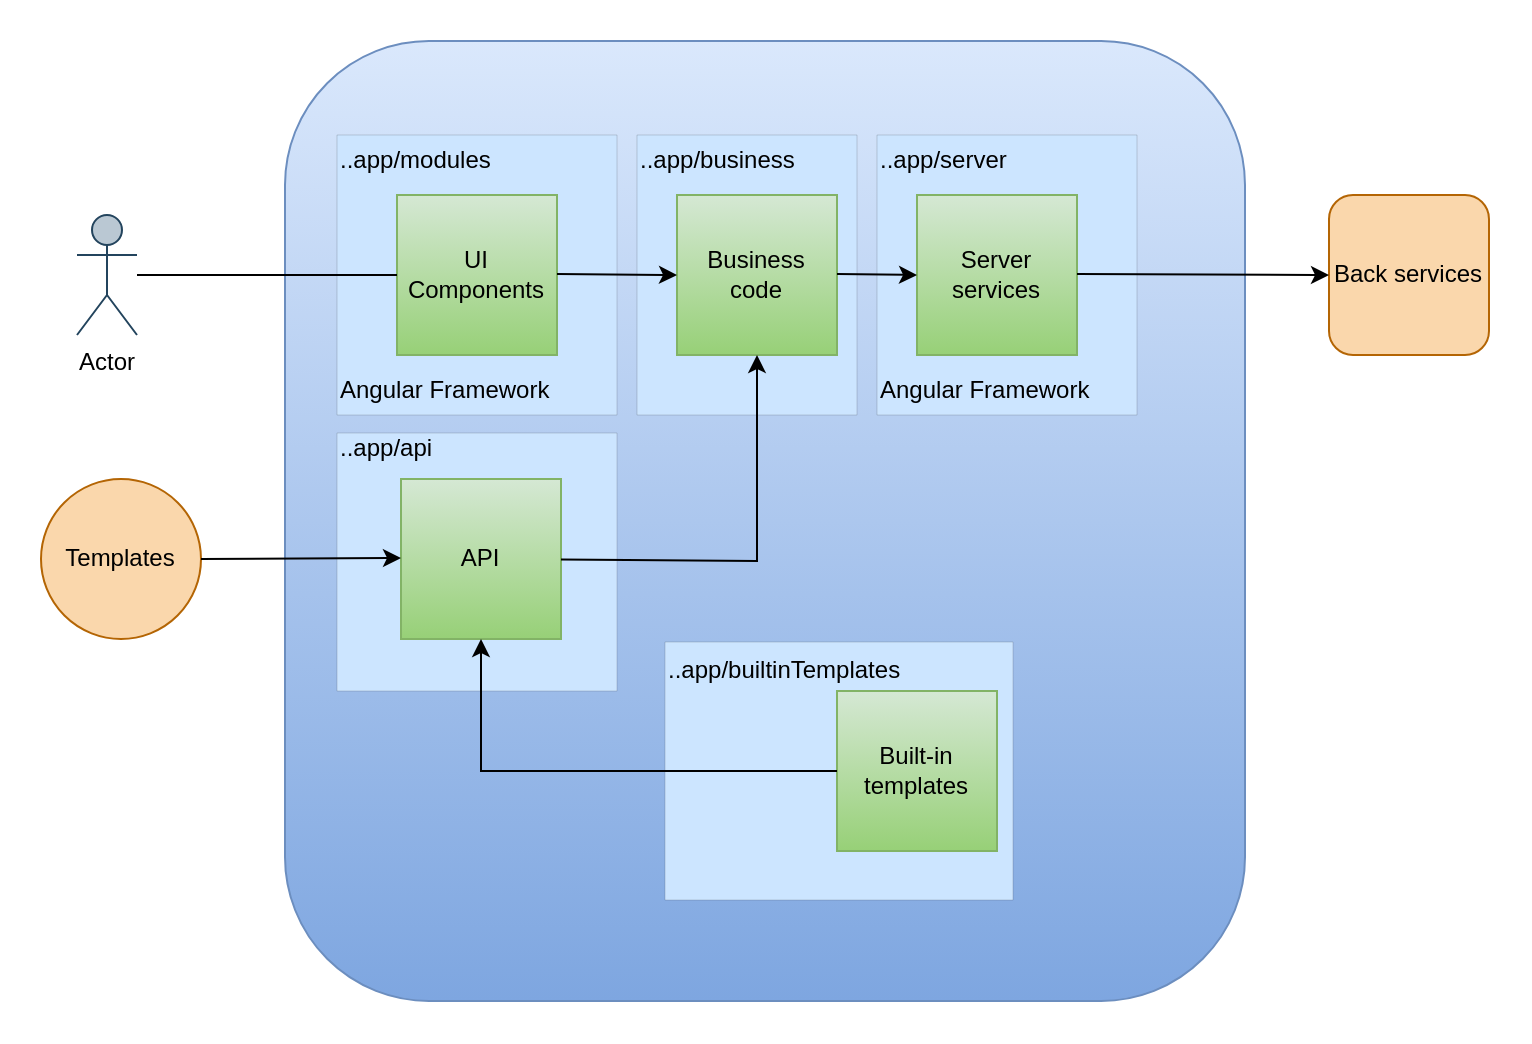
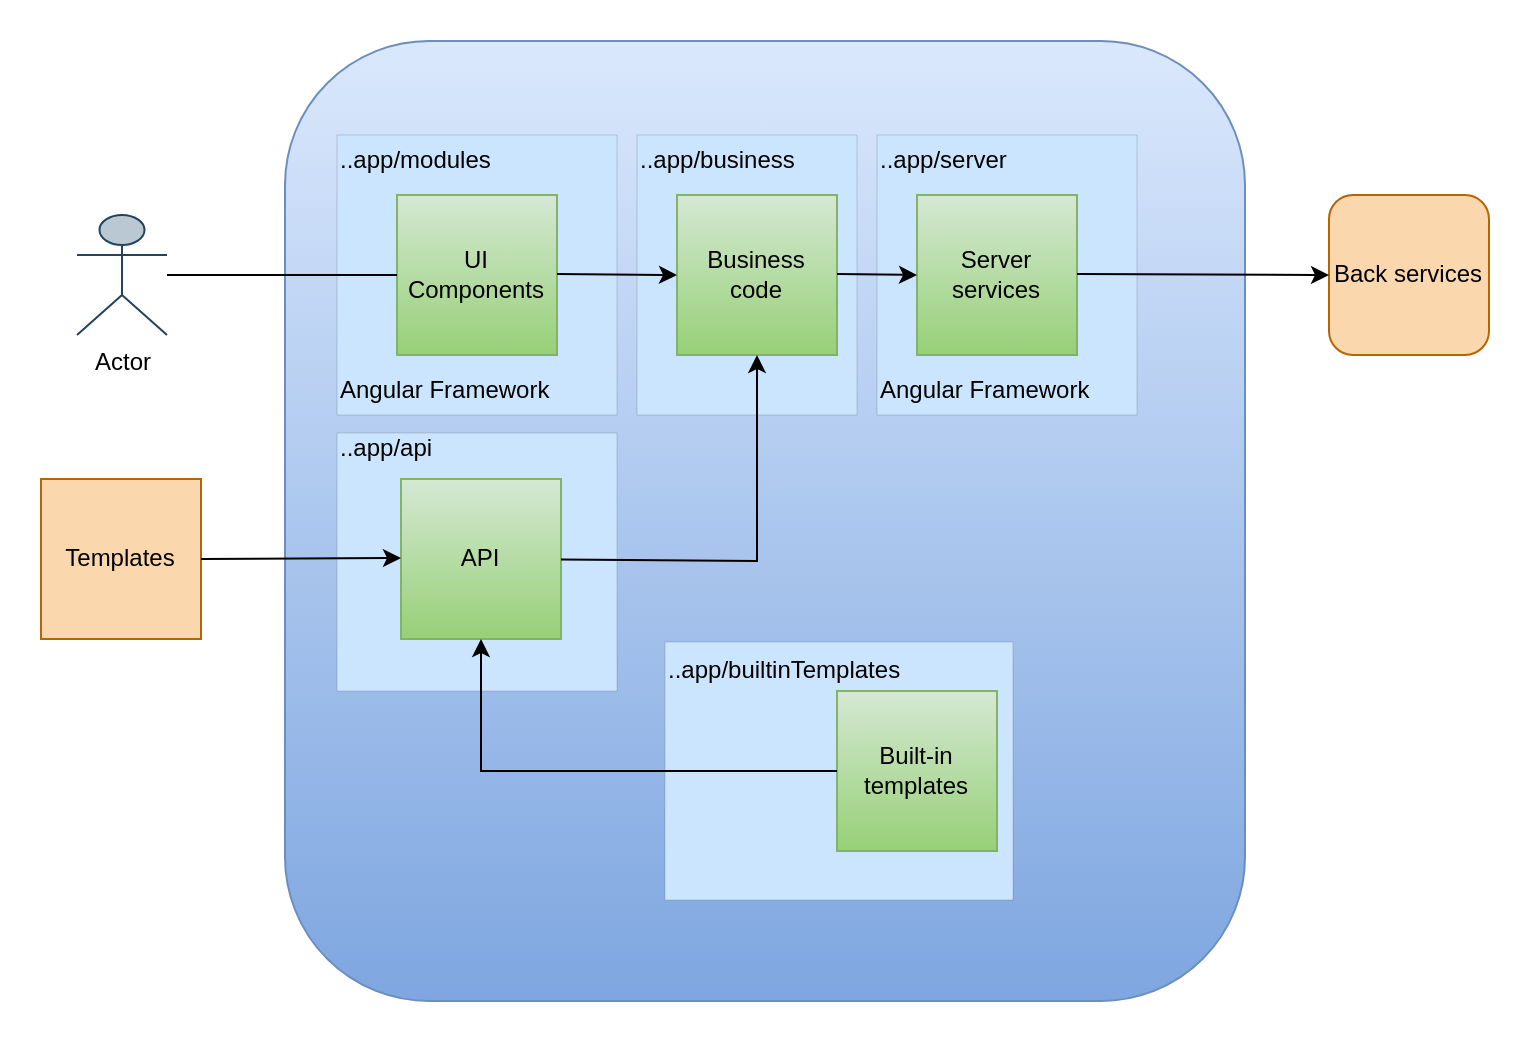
  <mxCell id="0" />
  <mxCell id="1" parent="0" />
  <mxCell id="2" value="&lt;div align=&quot;right&quot;&gt;&lt;br&gt;&lt;/div&gt;" style="whiteSpace=wrap;html=1;aspect=fixed;labelPosition=center;verticalLabelPosition=top;align=center;verticalAlign=bottom;fillColor=#dae8fc;strokeColor=#6c8ebf;rounded=1;gradientColor=#7ea6e0;" parent="1" vertex="1"><mxGeometry x="142" y="20" width="480" height="480" as="geometry" /></mxCell>
  <mxCell id="3" value="&lt;div&gt;..app/builtinTemplates&lt;/div&gt;&lt;div&gt;&lt;br&gt;&lt;/div&gt;&lt;div&gt;&lt;br&gt;&lt;/div&gt;&lt;div&gt;&lt;br&gt;&lt;/div&gt;&lt;div&gt;&lt;br&gt;&lt;/div&gt;&lt;div&gt;&lt;br&gt;&lt;/div&gt;&lt;div&gt;&lt;br&gt;&lt;/div&gt;&lt;div&gt;&lt;br&gt;&lt;/div&gt;" style="rounded=0;whiteSpace=wrap;html=1;fillColor=#cce5ff;strokeWidth=0;strokeColor=#36393d;align=left;" parent="1" vertex="1"><mxGeometry x="332" y="320.5" width="174" height="129" as="geometry" /></mxCell>
  <mxCell id="4" value="&lt;div&gt;..app/api &lt;br&gt;&lt;/div&gt;&lt;div&gt;&lt;br&gt;&lt;/div&gt;&lt;div&gt;&lt;br&gt;&lt;/div&gt;&lt;div&gt;&lt;br&gt;&lt;/div&gt;&lt;div&gt;&lt;br&gt;&lt;/div&gt;&lt;div&gt;&lt;br&gt;&lt;/div&gt;&lt;div&gt;&lt;br&gt;&lt;/div&gt;&lt;div&gt;&lt;br&gt;&lt;/div&gt;&lt;div&gt;&lt;br&gt;&lt;/div&gt;" style="rounded=0;whiteSpace=wrap;html=1;fillColor=#cce5ff;strokeWidth=0;strokeColor=#36393d;align=left;" parent="1" vertex="1"><mxGeometry x="168" y="216" width="140" height="129" as="geometry" /></mxCell>
  <mxCell id="5" value="&lt;div&gt;..app/business &lt;br&gt;&lt;/div&gt;&lt;div&gt;&lt;br&gt;&lt;/div&gt;&lt;div&gt;&lt;br&gt;&lt;/div&gt;&lt;div&gt;&lt;br&gt;&lt;/div&gt;&lt;div&gt;&lt;br&gt;&lt;/div&gt;&lt;div&gt;&lt;br&gt;&lt;/div&gt;&lt;div&gt;&lt;br&gt;&lt;/div&gt;&lt;div&gt;&lt;br&gt;&lt;/div&gt;&lt;div&gt;&lt;br&gt;&lt;/div&gt;" style="rounded=0;whiteSpace=wrap;html=1;fillColor=#cce5ff;strokeWidth=0;strokeColor=#36393d;align=left;" parent="1" vertex="1"><mxGeometry x="318" y="67" width="110" height="140" as="geometry" /></mxCell>
  <mxCell id="6" value="&lt;div&gt;..app/server &lt;br&gt;&lt;/div&gt;&lt;div&gt;&lt;br&gt;&lt;/div&gt;&lt;div&gt;&lt;br&gt;&lt;/div&gt;&lt;div&gt;&lt;br&gt;&lt;/div&gt;&lt;div&gt;&lt;br&gt;&lt;/div&gt;&lt;div&gt;&lt;br&gt;&lt;/div&gt;&lt;div&gt;&lt;br&gt;&lt;/div&gt;&lt;div&gt;&lt;br&gt;&lt;/div&gt;&lt;div&gt;Angular Framework&lt;/div&gt;" style="rounded=0;whiteSpace=wrap;html=1;fillColor=#cce5ff;strokeWidth=0;strokeColor=#36393d;align=left;" parent="1" vertex="1"><mxGeometry x="438" y="67" width="130" height="140" as="geometry" /></mxCell>
  <mxCell id="7" value="&lt;div&gt;..app/modules &lt;br&gt;&lt;/div&gt;&lt;div&gt;&lt;br&gt;&lt;/div&gt;&lt;div&gt;&lt;br&gt;&lt;/div&gt;&lt;div&gt;&lt;br&gt;&lt;/div&gt;&lt;div&gt;&lt;br&gt;&lt;/div&gt;&lt;div&gt;&lt;br&gt;&lt;/div&gt;&lt;div&gt;&lt;br&gt;&lt;/div&gt;&lt;div&gt;&lt;br&gt;&lt;/div&gt;&lt;div&gt;Angular Framework&lt;/div&gt;" style="rounded=0;whiteSpace=wrap;html=1;fillColor=#cce5ff;strokeWidth=0;strokeColor=#36393d;align=left;" parent="1" vertex="1"><mxGeometry x="168" y="67" width="140" height="140" as="geometry" /></mxCell>
  <mxCell id="8" value="Business code" style="whiteSpace=wrap;html=1;aspect=fixed;fillColor=#d5e8d4;strokeColor=#82b366;gradientColor=#97d077;" parent="1" vertex="1"><mxGeometry x="338" y="97" width="80" height="80" as="geometry" /></mxCell>
  <mxCell id="9" value="&lt;div&gt;Server services&lt;/div&gt;" style="whiteSpace=wrap;html=1;aspect=fixed;fillColor=#d5e8d4;strokeColor=#82b366;gradientColor=#97d077;" parent="1" vertex="1"><mxGeometry x="458" y="97" width="80" height="80" as="geometry" /></mxCell>
  <mxCell id="10" value="Back services" style="whiteSpace=wrap;html=1;aspect=fixed;fillColor=#fad7ac;strokeColor=#b46504;rounded=1;" parent="1" vertex="1"><mxGeometry x="664" y="97" width="80" height="80" as="geometry" /></mxCell>
  <mxCell id="11" value="&lt;div&gt;UI Components&lt;/div&gt;" style="whiteSpace=wrap;html=1;aspect=fixed;fillColor=#d5e8d4;strokeColor=#82b366;gradientColor=#97d077;" parent="1" vertex="1"><mxGeometry x="198" y="97" width="80" height="80" as="geometry" /></mxCell>
- <mxCell id="12" value="Actor" style="shape=umlActor;verticalLabelPosition=bottom;verticalAlign=top;html=1;outlineConnect=0;fillColor=#bac8d3;strokeColor=#23445d;" parent="1" vertex="1"><mxGeometry x="38" y="107" width="30" height="60" as="geometry" /></mxCell>
+ <mxCell id="12" value="Actor" style="shape=umlActor;verticalLabelPosition=bottom;verticalAlign=top;html=1;outlineConnect=0;fillColor=#bac8d3;strokeColor=#23445d;" parent="1" vertex="1"><mxGeometry x="38" y="107" width="45" height="60" as="geometry" /></mxCell>
  <mxCell id="13" value="" style="endArrow=none;html=1;rounded=0;" parent="1" source="12" target="11" edge="1"><mxGeometry width="50" height="50" relative="1" as="geometry"><mxPoint x="338" y="287" as="sourcePoint" /><mxPoint x="388" y="237" as="targetPoint" /></mxGeometry></mxCell>
  <mxCell id="14" value="" style="endArrow=classic;html=1;rounded=0;" parent="1" edge="1"><mxGeometry width="50" height="50" relative="1" as="geometry"><mxPoint x="278" y="136.5" as="sourcePoint" /><mxPoint x="338" y="137" as="targetPoint" /></mxGeometry></mxCell>
  <mxCell id="15" value="" style="endArrow=classic;html=1;rounded=0;entryX=0;entryY=0.5;entryDx=0;entryDy=0;" parent="1" target="9" edge="1"><mxGeometry width="50" height="50" relative="1" as="geometry"><mxPoint x="418" y="136.5" as="sourcePoint" /><mxPoint x="478" y="137" as="targetPoint" /></mxGeometry></mxCell>
  <mxCell id="16" value="" style="endArrow=classic;html=1;rounded=0;entryX=0;entryY=0.5;entryDx=0;entryDy=0;" parent="1" target="10" edge="1"><mxGeometry width="50" height="50" relative="1" as="geometry"><mxPoint x="538" y="136.5" as="sourcePoint" /><mxPoint x="598" y="137" as="targetPoint" /></mxGeometry></mxCell>
  <mxCell id="17" value="API " style="whiteSpace=wrap;html=1;aspect=fixed;fillColor=#d5e8d4;strokeColor=#82b366;gradientColor=#97d077;" parent="1" vertex="1"><mxGeometry x="200" y="239" width="80" height="80" as="geometry" /></mxCell>
  <mxCell id="18" value="" style="endArrow=classic;html=1;rounded=0;entryX=0.5;entryY=1;entryDx=0;entryDy=0;" parent="1" source="17" target="8" edge="1"><mxGeometry width="50" height="50" relative="1" as="geometry"><mxPoint x="338" y="287" as="sourcePoint" /><mxPoint x="388" y="237" as="targetPoint" /><Array as="points"><mxPoint x="378" y="280" /></Array></mxGeometry></mxCell>
- <mxCell id="19" value="Templates" style="ellipse;whiteSpace=wrap;html=1;aspect=fixed;fillColor=#fad7ac;strokeColor=#b46504;" parent="1" vertex="1"><mxGeometry x="20" y="239" width="80" height="80" as="geometry" /></mxCell>
+ <mxCell id="19" value="Templates" style="whiteSpace=wrap;html=1;aspect=fixed;fillColor=#fad7ac;strokeColor=#b46504;" parent="1" vertex="1"><mxGeometry x="20" y="239" width="80" height="80" as="geometry" /></mxCell>
  <mxCell id="20" value="" style="endArrow=classic;html=1;rounded=0;exitX=1;exitY=0.5;exitDx=0;exitDy=0;" parent="1" source="19" edge="1"><mxGeometry width="50" height="50" relative="1" as="geometry"><mxPoint x="70" y="278.5" as="sourcePoint" /><mxPoint x="200" y="278.5" as="targetPoint" /></mxGeometry></mxCell>
  <mxCell id="21" value="Built-in templates" style="whiteSpace=wrap;html=1;aspect=fixed;fillColor=#d5e8d4;strokeColor=#82b366;gradientColor=#97d077;" parent="1" vertex="1"><mxGeometry x="418" y="345" width="80" height="80" as="geometry" /></mxCell>
  <mxCell id="22" value="" style="endArrow=classic;html=1;rounded=0;entryX=0.5;entryY=1;entryDx=0;entryDy=0;exitX=0;exitY=0.5;exitDx=0;exitDy=0;" parent="1" source="21" target="17" edge="1"><mxGeometry width="50" height="50" relative="1" as="geometry"><mxPoint x="290" y="289" as="sourcePoint" /><mxPoint x="388" y="187" as="targetPoint" /><Array as="points"><mxPoint x="240" y="385" /></Array></mxGeometry></mxCell>
